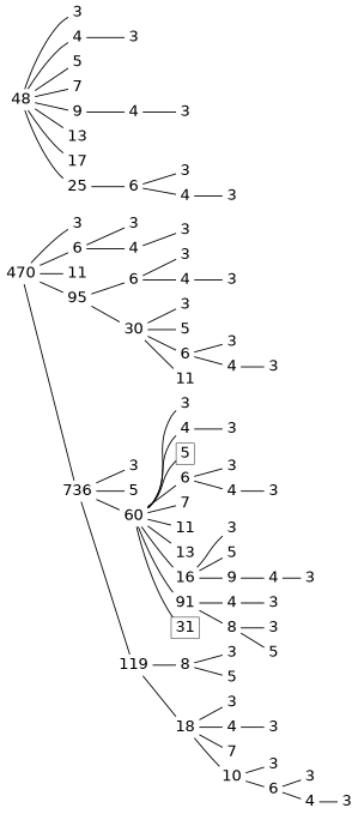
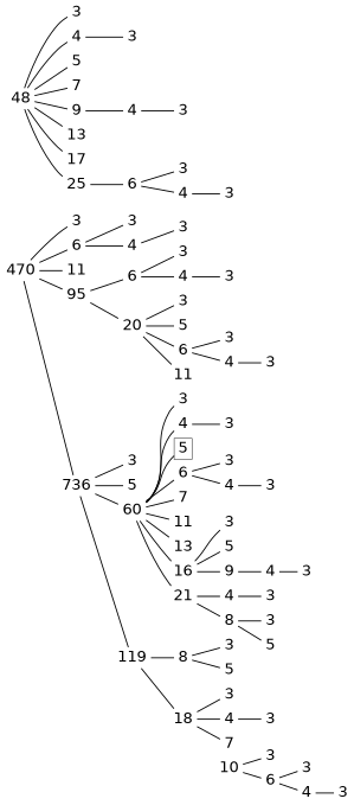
  digraph {
    nodesep=0.1
    rankdir=LR
    node [fontname=Helvetica fontsize=30 shape=plaintext]
    edge [dir=none style=bold]
    n1 [height=0.25 label=470 width=0.25]
    n2 [height=0.25 label=3 width=0.25]
    n3 [height=0.25 label=6 width=0.25]
    n4 [height=0.25 label=11 width=0.25]
    n5 [height=0.25 label=95 width=0.25]
    n6 [height=0.25 label=736 width=0.25]
    n7 [height=0.25 label=3 width=0.25]
    n8 [height=0.25 label=4 width=0.25]
    n9 [height=0.25 label=48 width=0.25]
    n10 [height=0.25 label=3 width=0.25]
    n11 [height=0.25 label=4 width=0.25]
    n12 [height=0.25 label=5 width=0.25]
    n13 [height=0.25 label=7 width=0.25]
    n14 [height=0.25 label=9 width=0.25]
    n15 [height=0.25 label=13 width=0.25]
    n16 [height=0.25 label=17 width=0.25]
    n17 [height=0.25 label=25 width=0.25]
    n18 [height=0.25 label=6 width=0.25]
-   n19 [height=0.25 label=30 width=0.25]
+   n19 [height=0.25 label=20 width=0.25]
    n20 [height=0.25 label=3 width=0.25]
    n21 [height=0.25 label=5 width=0.25]
    n22 [height=0.25 label=60 width=0.25]
    n23 [height=0.25 label=119 width=0.25]
    n24 [height=0.25 label=3 width=0.25]
    n25 [height=0.25 label=3 width=0.25]
    n26 [height=0.25 label=4 width=0.25]
    n27 [height=0.25 label=6 width=0.25]
    n28 [height=0.25 label=3 width=0.25]
    n29 [height=0.25 label=3 width=0.25]
    n30 [height=0.25 label=4 width=0.25]
    n31 [height=0.25 label=3 width=0.25]
    n32 [height=0.25 label=3 width=0.25]
    n33 [height=0.25 label=4 width=0.25]
    n34 [height=0.25 label=3 width=0.25]
    n35 [height=0.25 label=5 width=0.25]
    n36 [height=0.25 label=6 width=0.25]
    n37 [height=0.25 label=11 width=0.25]
    n38 [height=0.25 label=3 width=0.25]
    n39 [height=0.25 label=3 width=0.25]
    n40 [height=0.25 label=4 width=0.25]
    n41 [height=0.25 label=3 width=0.25]
    n42 [height=0.25 label=3 width=0.25]
    n43 [height=0.25 label=4 width=0.25]
    n44 [height=0.25 label=5 shape=box width=0.25]
    n45 [height=0.25 label=6 width=0.25]
    n46 [height=0.25 label=7 width=0.25]
    n47 [height=0.25 label=11 width=0.25]
    n48 [height=0.25 label=13 width=0.25]
    n49 [height=0.25 label=16 width=0.25]
-   n50 [height=0.25 label=91 width=0.25]
-   n51 [height=0.25 label=31 shape=box width=0.25]
+   n50 [height=0.25 label=21 width=0.25]
    n52 [height=0.25 label=8 width=0.25]
    n53 [height=0.25 label=18 width=0.25]
    n54 [height=0.25 label=3 width=0.25]
    n55 [height=0.25 label=3 width=0.25]
    n56 [height=0.25 label=4 width=0.25]
    n57 [height=0.25 label=3 width=0.25]
    n58 [height=0.25 label=5 width=0.25]
    n59 [height=0.25 label=9 width=0.25]
    n60 [height=0.25 label=4 width=0.25]
    n61 [height=0.25 label=8 width=0.25]
    n62 [height=0.25 label=3 width=0.25]
    n63 [height=0.25 label=4 width=0.25]
    n64 [height=0.25 label=3 width=0.25]
    n65 [height=0.25 label=3 width=0.25]
    n66 [height=0.25 label=3 width=0.25]
    n67 [height=0.25 label=5 width=0.25]
    n68 [height=0.25 label=3 width=0.25]
    n69 [height=0.25 label=5 width=0.25]
    n70 [height=0.25 label=3 width=0.25]
    n71 [height=0.25 label=4 width=0.25]
    n72 [height=0.25 label=7 width=0.25]
    n73 [height=0.25 label=10 width=0.25]
    n74 [height=0.25 label=3 width=0.25]
    n75 [height=0.25 label=3 width=0.25]
    n76 [height=0.25 label=6 width=0.25]
    n77 [height=0.25 label=3 width=0.25]
    n78 [height=0.25 label=4 width=0.25]
    n79 [height=0.25 label=3 width=0.25]
    n1 -> n2
    n1 -> n3
    n1 -> n4
    n1 -> n5
    n1 -> n6
    n3 -> n7
    n3 -> n8
    n5 -> n18
    n5 -> n19
    n6 -> n20
    n6 -> n21
    n6 -> n22
    n6 -> n23
    n8 -> n24
    n9 -> n10
    n9 -> n11
    n9 -> n12
    n9 -> n13
    n9 -> n14
    n9 -> n15
    n9 -> n16
    n9 -> n17
    n11 -> n25
    n14 -> n26
    n17 -> n27
    n18 -> n32
    n18 -> n33
    n19 -> n34
    n19 -> n35
    n19 -> n36
    n19 -> n37
    n22 -> n42
    n22 -> n43
    n22 -> n44
    n22 -> n45
    n22 -> n46
    n22 -> n47
    n22 -> n48
    n22 -> n49
    n22 -> n50
-   n22 -> n51
    n23 -> n52
    n23 -> n53
    n26 -> n28
    n27 -> n29
    n27 -> n30
    n30 -> n31
    n33 -> n38
    n36 -> n39
    n36 -> n40
    n40 -> n41
    n43 -> n54
    n45 -> n55
    n45 -> n56
    n49 -> n57
    n49 -> n58
    n49 -> n59
    n50 -> n60
    n50 -> n61
    n52 -> n68
    n52 -> n69
    n53 -> n70
    n53 -> n71
    n53 -> n72
-   n53 -> n73
    n56 -> n62
    n59 -> n63
    n60 -> n65
    n61 -> n66
    n61 -> n67
    n63 -> n64
    n71 -> n74
    n73 -> n75
    n73 -> n76
    n76 -> n77
    n76 -> n78
    n78 -> n79
  }
